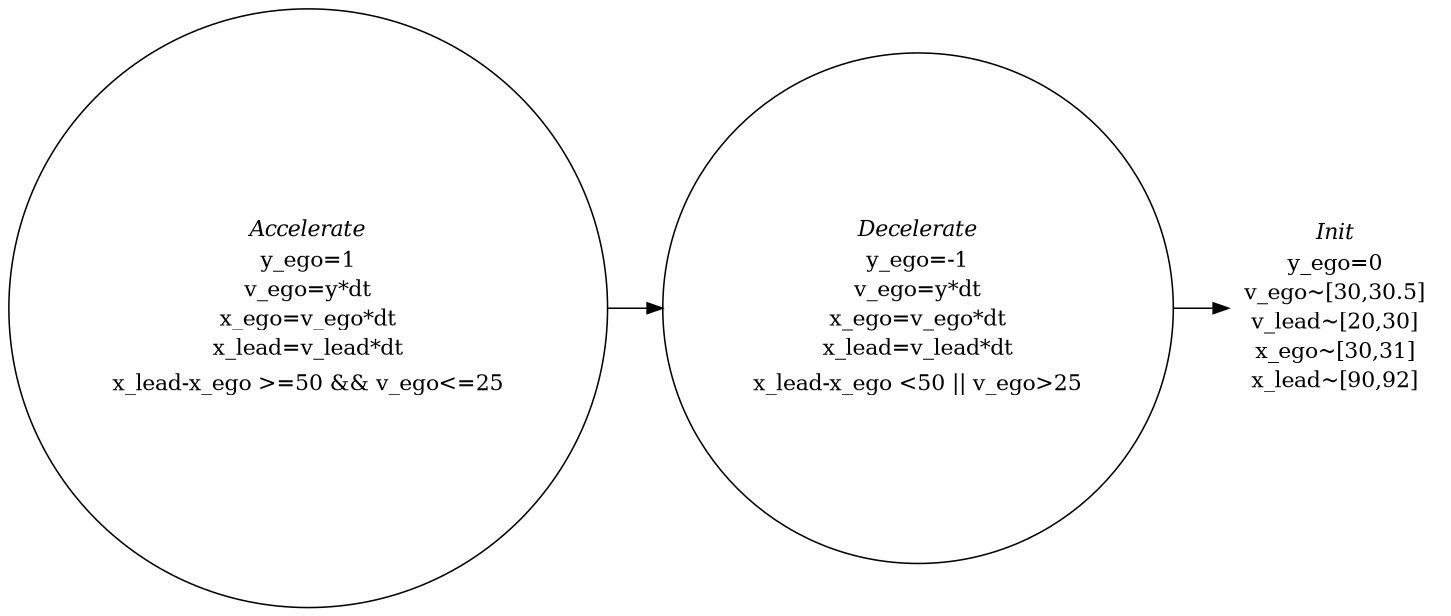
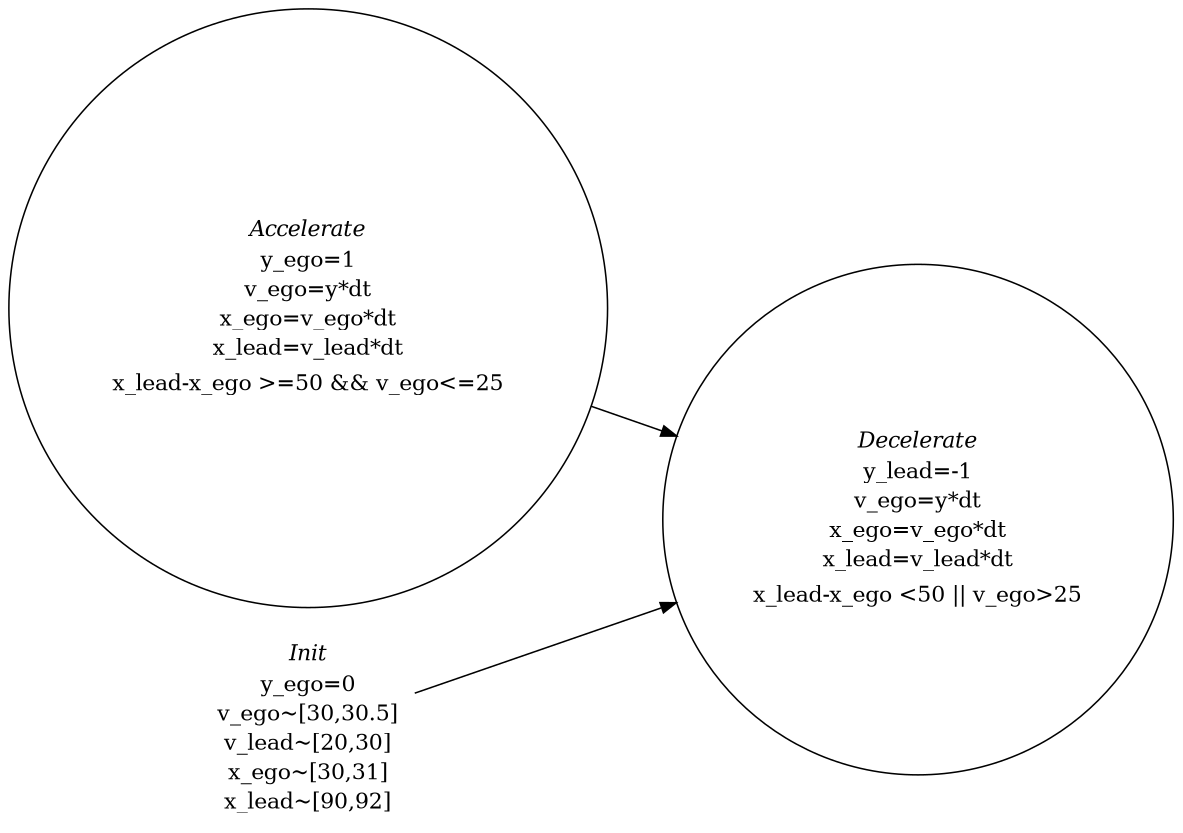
  digraph {
    rankdir=LR
    splines=false
    node [shape=circle]
    n1 [label=< <TABLE BORDER="0" CELLBORDER="0" CELLSPACING="0">   <TR><TD><i>Accelerate</i></TD></TR>   <TR><TD>y_ego=1</TD></TR>   <TR><TD>v_ego=y*dt</TD></TR>   <TR><TD>x_ego=v_ego*dt</TD></TR>   <TR><TD>x_lead=v_lead*dt</TD></TR>   <TR><TD></TD></TR>   <TR><TD>x_lead-x_ego &gt;=50 &amp;&amp; v_ego&lt;=25</TD></TR> </TABLE>>]
-   n2 [label=< <TABLE BORDER="0" CELLBORDER="0" CELLSPACING="0">   <TR><TD><i>Decelerate</i></TD></TR>   <TR><TD>y_ego=-1</TD></TR>   <TR><TD>v_ego=y*dt</TD></TR>   <TR><TD>x_ego=v_ego*dt</TD></TR>   <TR><TD>x_lead=v_lead*dt</TD></TR>   <TR><TD></TD></TR>   <TR><TD>x_lead-x_ego &lt;50 || v_ego&gt;25</TD></TR> </TABLE>>]
+   n2 [label=< <TABLE BORDER="0" CELLBORDER="0" CELLSPACING="0">   <TR><TD><i>Decelerate</i></TD></TR>   <TR><TD>y_lead=-1</TD></TR>   <TR><TD>v_ego=y*dt</TD></TR>   <TR><TD>x_ego=v_ego*dt</TD></TR>   <TR><TD>x_lead=v_lead*dt</TD></TR>   <TR><TD></TD></TR>   <TR><TD>x_lead-x_ego &lt;50 || v_ego&gt;25</TD></TR> </TABLE>>]
    n3 [label=< <TABLE BORDER="0" CELLBORDER="0" CELLSPACING="0">   <TR><TD><i>Init</i></TD></TR>   <TR><TD>y_ego=0</TD></TR>   <TR><TD>v_ego~[30,30.5]</TD></TR>   <TR><TD>v_lead~[20,30]</TD></TR>   <TR><TD>x_ego~[30,31]</TD></TR>   <TR><TD>x_lead~[90,92]</TD></TR> </TABLE>> shape=none]
    n1 -> n2
-   n2 -> n3
+   n3 -> n2
  }
